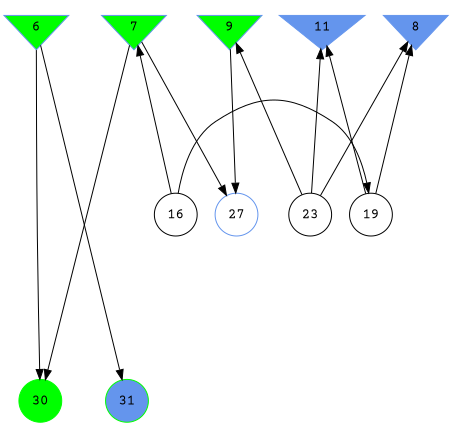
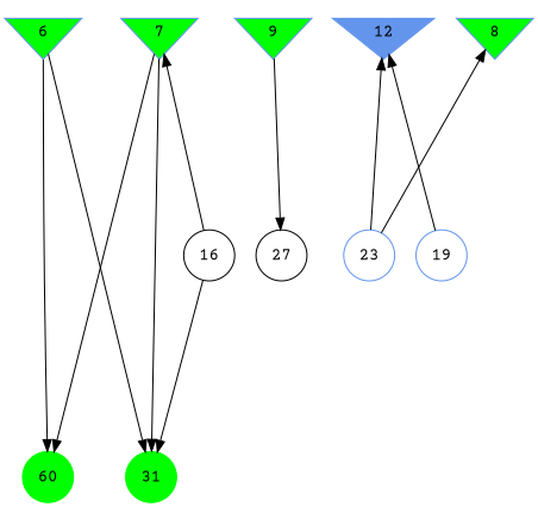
  digraph {
    fontname="Courier Prime"
    ranksep=2.0
    node [color=cornflowerblue fontname="Courier Prime" shape=circle style=filled]
    edge [fontname="Courier Prime"]
    6 [fillcolor=green shape=invtriangle]
    7 [fillcolor=green shape=invtriangle]
-   8 [shape=invtriangle]
+   8 [shape=invtriangle fillcolor=green]
    9 [fillcolor=green shape=invtriangle]
-   11 [shape=invtriangle]
+   11 [shape=invtriangle label=12]
    16 [color=black style=""]
-   19 [color=black style=""]
-   23 [color=black style=""]
-   27 [style=""]
-   30 [color=green]
-   31 [color=green fillcolor=cornflowerblue]
+   19 [style=""]
+   23 [style=""]
+   27 [color=black style=""]
+   30 [color=green label=60]
+   31 [color=green]
    subgraph sub_1 {
      rank=same
      6
      7
      8
      9
      11
    }
    subgraph sub_2 {
      rank=same
      16
      19
      23
      27
    }
    subgraph sub_3 {
      rank=same
      30
      31
    }
    6 -> 30
    6 -> 31
    7 -> 30
-   7 -> 27
+   7 -> 31
    9 -> 27
    16 -> 7
-   16 -> 19
-   19 -> 8
+   16 -> 31
    19 -> 11
    23 -> 8
-   23 -> 9
    23 -> 11
  }
